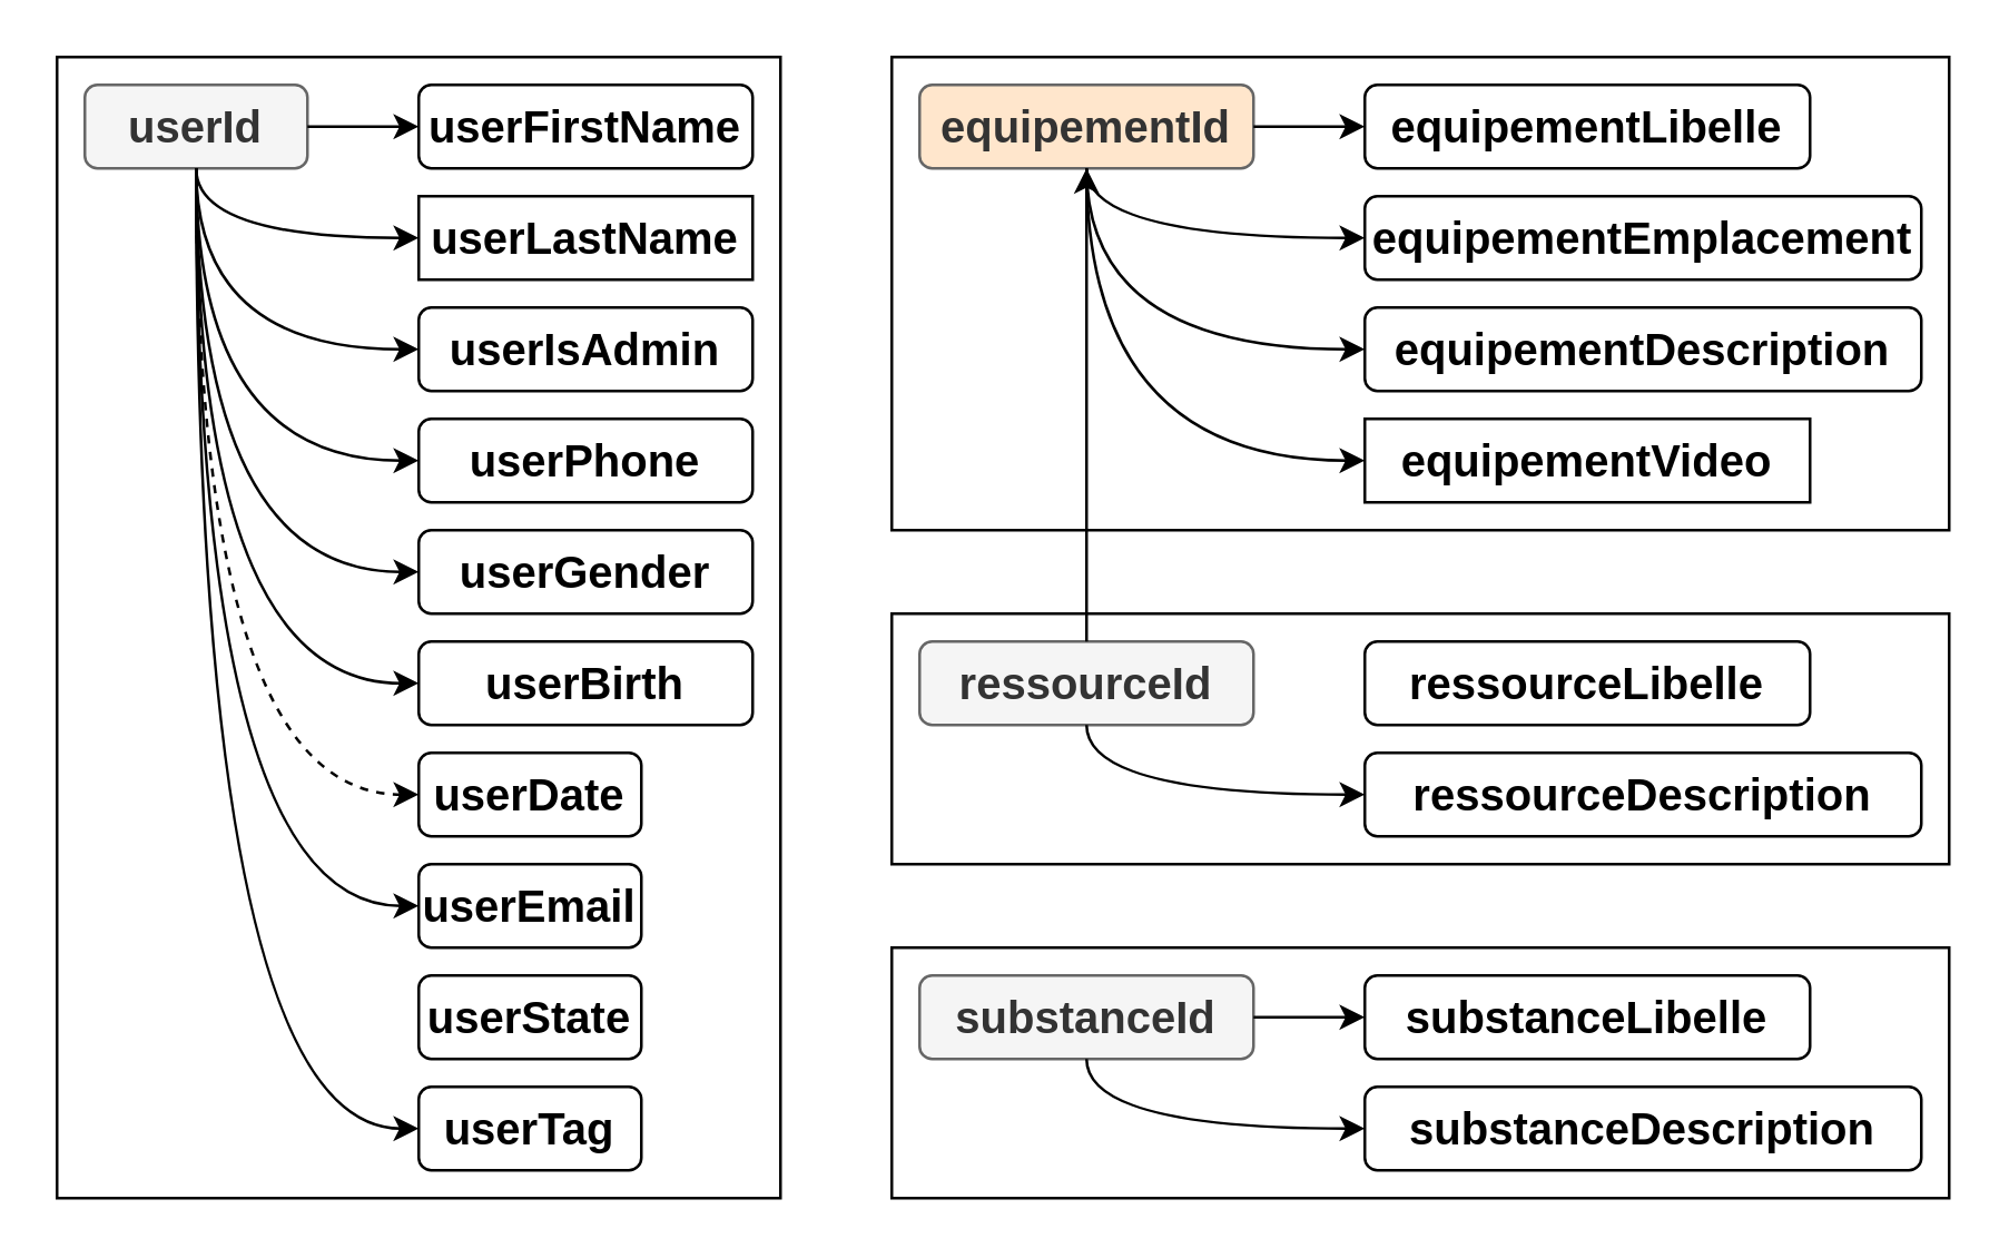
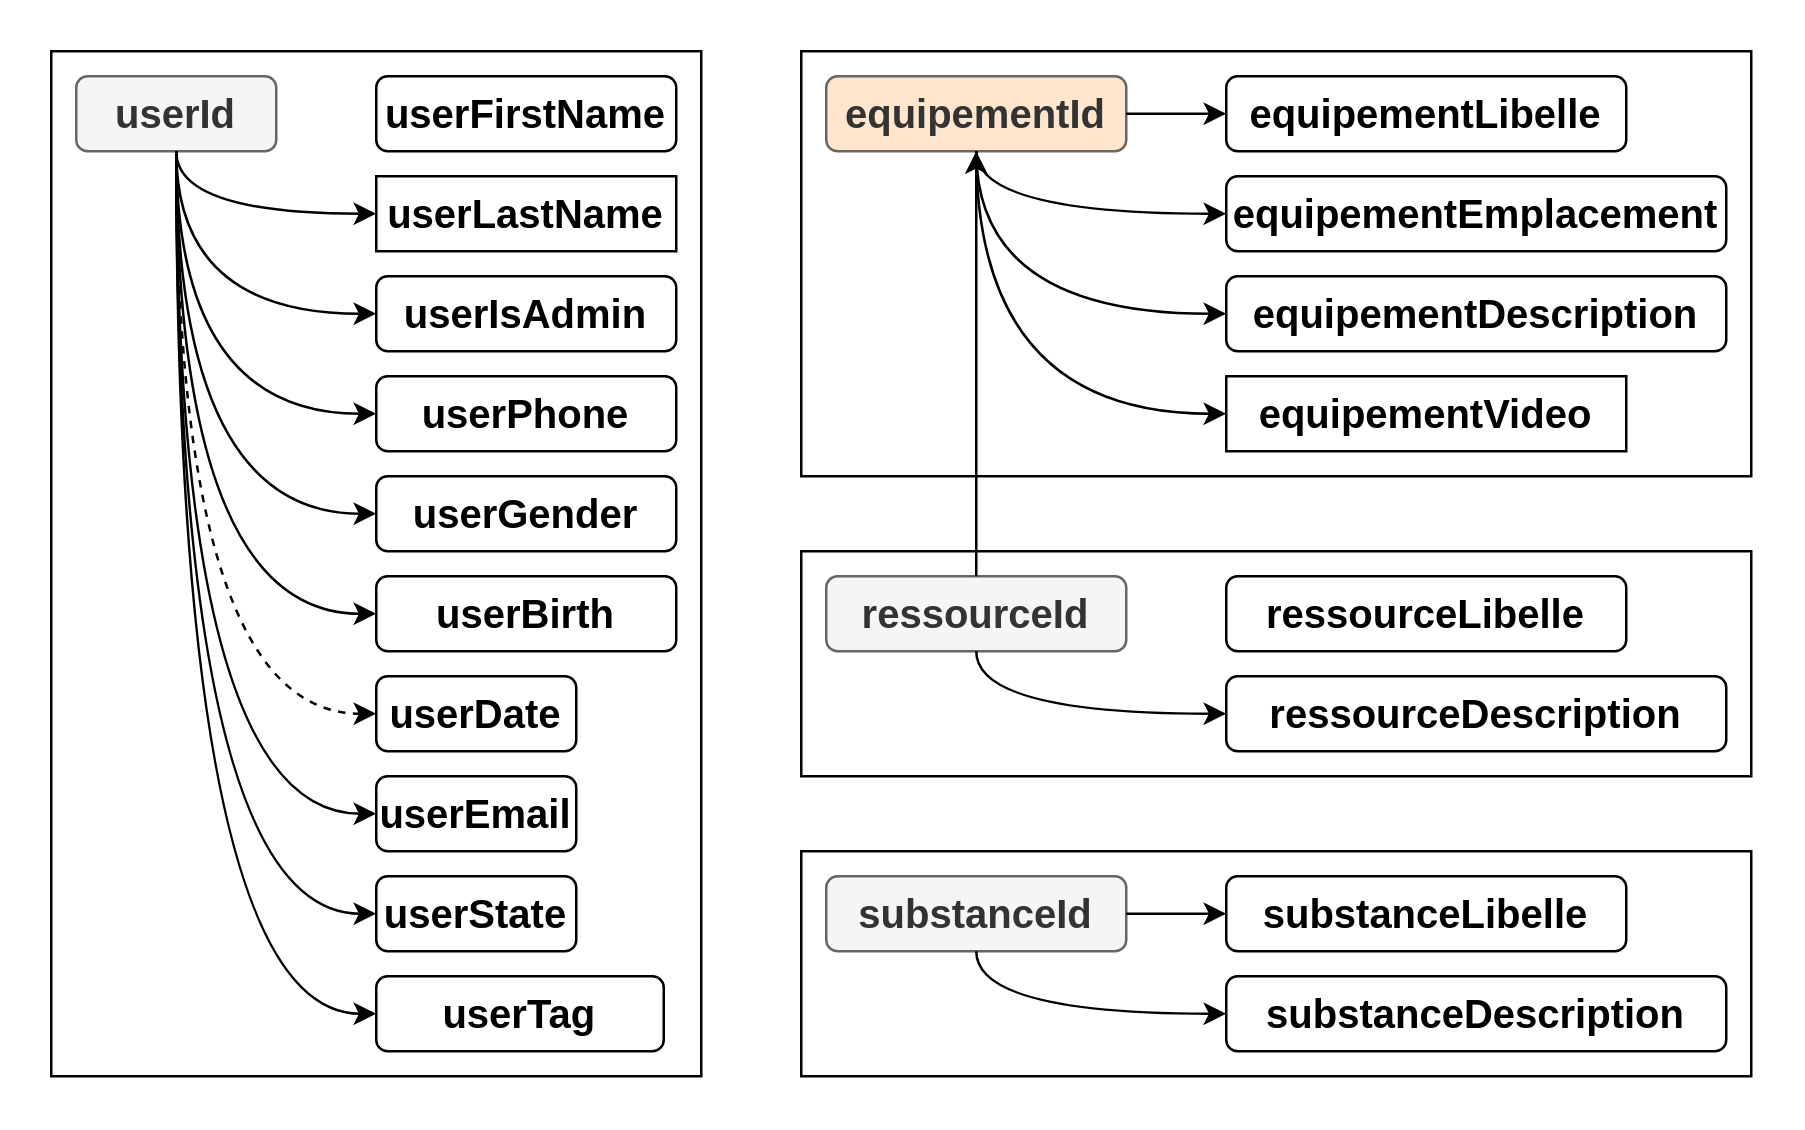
  <mxCell id="0" />
  <mxCell id="1" parent="0" />
  <mxCell id="2" value="" style="group" vertex="1" connectable="0" parent="1"><mxGeometry x="20" y="20" width="260" height="410" as="geometry" /></mxCell>
  <mxCell id="3" value="" style="rounded=0;whiteSpace=wrap;html=1;fillColor=none;" vertex="1" parent="2"><mxGeometry width="260" height="410" as="geometry" /></mxCell>
  <mxCell id="4" value="&lt;b&gt;&lt;font style=&quot;font-size: 16px&quot;&gt;userId&lt;/font&gt;&lt;/b&gt;" style="rounded=1;whiteSpace=wrap;html=1;fillColor=#f5f5f5;fontColor=#333333;strokeColor=#666666;" vertex="1" parent="2"><mxGeometry x="10" y="10" width="80" height="30" as="geometry" /></mxCell>
  <mxCell id="5" value="&lt;b&gt;&lt;font style=&quot;font-size: 16px&quot;&gt;userDate&lt;/font&gt;&lt;/b&gt;" style="rounded=1;whiteSpace=wrap;html=1;fillColor=none;" vertex="1" parent="2"><mxGeometry x="130" y="250" width="80" height="30" as="geometry" /></mxCell>
  <mxCell id="6" style="rounded=0;orthogonalLoop=1;jettySize=auto;html=1;edgeStyle=orthogonalEdgeStyle;curved=1;dashed=1;" edge="1" parent="2" source="4" target="5"><mxGeometry relative="1" as="geometry"><Array as="points"><mxPoint x="50" y="265" /></Array></mxGeometry></mxCell>
+ <mxCell id="7" style="rounded=0;orthogonalLoop=1;jettySize=auto;html=1;edgeStyle=orthogonalEdgeStyle;curved=1;" edge="1" parent="2" target="8" source="4"><mxGeometry relative="1" as="geometry"><mxPoint x="90" y="65" as="sourcePoint" /><Array as="points"><mxPoint x="50" y="345" /></Array></mxGeometry></mxCell>
  <mxCell id="8" value="&lt;b&gt;&lt;font style=&quot;font-size: 16px&quot;&gt;userState&lt;/font&gt;&lt;/b&gt;" style="rounded=1;whiteSpace=wrap;html=1;fillColor=none;" vertex="1" parent="2"><mxGeometry x="130" y="330" width="80" height="30" as="geometry" /></mxCell>
  <mxCell id="9" style="rounded=0;orthogonalLoop=1;jettySize=auto;html=1;edgeStyle=orthogonalEdgeStyle;curved=1;" edge="1" parent="2" target="10" source="4"><mxGeometry relative="1" as="geometry"><mxPoint x="90" y="105" as="sourcePoint" /><Array as="points"><mxPoint x="50" y="105" /></Array></mxGeometry></mxCell>
  <mxCell id="10" value="&lt;b&gt;&lt;font style=&quot;font-size: 16px&quot;&gt;userIsAdmin&lt;/font&gt;&lt;/b&gt;" style="rounded=1;whiteSpace=wrap;html=1;fillColor=none;" vertex="1" parent="2"><mxGeometry x="130" y="90" width="120" height="30" as="geometry" /></mxCell>
- <mxCell id="11" style="rounded=0;orthogonalLoop=1;jettySize=auto;html=1;edgeStyle=orthogonalEdgeStyle;curved=1;" edge="1" parent="2" target="12" source="4"><mxGeometry relative="1" as="geometry"><mxPoint x="72.5" y="80" as="sourcePoint" /></mxGeometry></mxCell>
  <mxCell id="12" value="&lt;b&gt;&lt;font style=&quot;font-size: 16px&quot;&gt;userFirstName&lt;/font&gt;&lt;/b&gt;" style="rounded=1;whiteSpace=wrap;html=1;fillColor=none;" vertex="1" parent="2"><mxGeometry x="130" y="10" width="120" height="30" as="geometry" /></mxCell>
  <mxCell id="13" style="rounded=0;orthogonalLoop=1;jettySize=auto;html=1;edgeStyle=orthogonalEdgeStyle;curved=1;" edge="1" parent="2" target="14" source="4"><mxGeometry relative="1" as="geometry"><mxPoint x="72.5" y="120" as="sourcePoint" /><Array as="points"><mxPoint x="50" y="65" /></Array></mxGeometry></mxCell>
  <mxCell id="14" value="&lt;b&gt;&lt;font style=&quot;font-size: 16px&quot;&gt;userLastName&lt;/font&gt;&lt;/b&gt;" style="whiteSpace=wrap;html=1;fillColor=none;rounded=0;" vertex="1" parent="2"><mxGeometry x="130" y="50" width="120" height="30" as="geometry" /></mxCell>
  <mxCell id="15" style="rounded=0;orthogonalLoop=1;jettySize=auto;html=1;edgeStyle=orthogonalEdgeStyle;curved=1;" edge="1" parent="2" target="16" source="4"><mxGeometry relative="1" as="geometry"><mxPoint x="72.5" y="160" as="sourcePoint" /><Array as="points"><mxPoint x="50" y="225" /></Array></mxGeometry></mxCell>
  <mxCell id="16" value="&lt;b&gt;&lt;font style=&quot;font-size: 16px&quot;&gt;userBirth&lt;/font&gt;&lt;/b&gt;" style="rounded=1;whiteSpace=wrap;html=1;fillColor=none;" vertex="1" parent="2"><mxGeometry x="130" y="210" width="120" height="30" as="geometry" /></mxCell>
  <mxCell id="17" style="rounded=0;orthogonalLoop=1;jettySize=auto;html=1;edgeStyle=orthogonalEdgeStyle;curved=1;" edge="1" parent="2" target="18" source="4"><mxGeometry relative="1" as="geometry"><mxPoint x="-47.5" y="160" as="sourcePoint" /><Array as="points"><mxPoint x="50" y="185" /></Array></mxGeometry></mxCell>
  <mxCell id="18" value="&lt;b&gt;&lt;font style=&quot;font-size: 16px&quot;&gt;userGender&lt;/font&gt;&lt;/b&gt;" style="rounded=1;whiteSpace=wrap;html=1;fillColor=none;" vertex="1" parent="2"><mxGeometry x="130" y="170" width="120" height="30" as="geometry" /></mxCell>
  <mxCell id="19" style="rounded=0;orthogonalLoop=1;jettySize=auto;html=1;edgeStyle=orthogonalEdgeStyle;curved=1;" edge="1" parent="2" target="20" source="4"><mxGeometry relative="1" as="geometry"><mxPoint x="-7.5" y="160" as="sourcePoint" /><Array as="points"><mxPoint x="50" y="305" /></Array></mxGeometry></mxCell>
  <mxCell id="20" value="&lt;b&gt;&lt;font style=&quot;font-size: 16px&quot;&gt;userEmail&lt;/font&gt;&lt;/b&gt;" style="rounded=1;whiteSpace=wrap;html=1;fillColor=none;" vertex="1" parent="2"><mxGeometry x="130" y="290" width="80" height="30" as="geometry" /></mxCell>
  <mxCell id="21" style="rounded=0;orthogonalLoop=1;jettySize=auto;html=1;edgeStyle=orthogonalEdgeStyle;curved=1;" edge="1" parent="2" target="22" source="4"><mxGeometry relative="1" as="geometry"><mxPoint y="110" as="sourcePoint" /><Array as="points"><mxPoint x="50" y="385" /></Array></mxGeometry></mxCell>
- <mxCell id="22" value="&lt;b&gt;&lt;font style=&quot;font-size: 16px&quot;&gt;userTag&lt;/font&gt;&lt;/b&gt;" style="rounded=1;whiteSpace=wrap;html=1;fillColor=none;" vertex="1" parent="2"><mxGeometry x="130" y="370" width="80" height="30" as="geometry" /></mxCell>
+ <mxCell id="22" value="&lt;b&gt;&lt;font style=&quot;font-size: 16px&quot;&gt;userTag&lt;/font&gt;&lt;/b&gt;" style="rounded=1;whiteSpace=wrap;html=1;fillColor=none;" vertex="1" parent="2"><mxGeometry x="130" y="370" width="115" height="30" as="geometry" /></mxCell>
  <mxCell id="23" style="rounded=0;orthogonalLoop=1;jettySize=auto;html=1;edgeStyle=orthogonalEdgeStyle;curved=1;" edge="1" parent="2" target="24" source="4"><mxGeometry relative="1" as="geometry"><mxPoint x="18.75" y="70" as="sourcePoint" /><Array as="points"><mxPoint x="50" y="145" /></Array></mxGeometry></mxCell>
  <mxCell id="24" value="&lt;b&gt;&lt;font style=&quot;font-size: 16px&quot;&gt;userPhone&lt;/font&gt;&lt;/b&gt;" style="rounded=1;whiteSpace=wrap;html=1;fillColor=none;" vertex="1" parent="2"><mxGeometry x="130" y="130" width="120" height="30" as="geometry" /></mxCell>
  <mxCell id="25" value="" style="group" vertex="1" connectable="0" parent="1"><mxGeometry x="320" y="20" width="380" height="170" as="geometry" /></mxCell>
  <mxCell id="26" value="" style="rounded=0;whiteSpace=wrap;html=1;fillColor=none;" vertex="1" parent="25"><mxGeometry width="380" height="170" as="geometry" /></mxCell>
  <mxCell id="27" value="&lt;b&gt;&lt;font style=&quot;font-size: 16px&quot;&gt;equipementId&lt;/font&gt;&lt;/b&gt;" style="rounded=1;whiteSpace=wrap;html=1;fillColor=#ffe6cc;fontColor=#333333;strokeColor=#666666;" vertex="1" parent="25"><mxGeometry x="10" y="10" width="120" height="30" as="geometry" /></mxCell>
  <mxCell id="28" style="rounded=0;orthogonalLoop=1;jettySize=auto;html=1;edgeStyle=orthogonalEdgeStyle;curved=1;" edge="1" parent="25" source="27" target="29"><mxGeometry relative="1" as="geometry"><mxPoint x="130" y="105" as="sourcePoint" /><Array as="points"><mxPoint x="70" y="105" /></Array></mxGeometry></mxCell>
  <mxCell id="29" value="&lt;b&gt;&lt;font style=&quot;font-size: 16px&quot;&gt;equipementDescription&lt;/font&gt;&lt;/b&gt;" style="rounded=1;whiteSpace=wrap;html=1;fillColor=none;" vertex="1" parent="25"><mxGeometry x="170" y="90" width="200" height="30" as="geometry" /></mxCell>
  <mxCell id="30" style="rounded=0;orthogonalLoop=1;jettySize=auto;html=1;edgeStyle=orthogonalEdgeStyle;curved=1;" edge="1" parent="25" source="27" target="31"><mxGeometry relative="1" as="geometry"><mxPoint x="112.5" y="80" as="sourcePoint" /></mxGeometry></mxCell>
  <mxCell id="31" value="&lt;b&gt;&lt;font style=&quot;font-size: 16px&quot;&gt;equipementLibelle&lt;/font&gt;&lt;/b&gt;" style="rounded=1;whiteSpace=wrap;html=1;fillColor=none;" vertex="1" parent="25"><mxGeometry x="170" y="10" width="160" height="30" as="geometry" /></mxCell>
  <mxCell id="32" style="rounded=0;orthogonalLoop=1;jettySize=auto;html=1;edgeStyle=orthogonalEdgeStyle;curved=1;" edge="1" parent="25" source="27" target="33"><mxGeometry relative="1" as="geometry"><mxPoint x="112.5" y="120" as="sourcePoint" /><Array as="points"><mxPoint x="70" y="65" /></Array></mxGeometry></mxCell>
  <mxCell id="33" value="&lt;b&gt;&lt;font style=&quot;font-size: 16px&quot;&gt;equipementEmplacement&lt;br&gt;&lt;/font&gt;&lt;/b&gt;" style="rounded=1;whiteSpace=wrap;html=1;fillColor=none;" vertex="1" parent="25"><mxGeometry x="170" y="50" width="200" height="30" as="geometry" /></mxCell>
  <mxCell id="34" style="rounded=0;orthogonalLoop=1;jettySize=auto;html=1;edgeStyle=orthogonalEdgeStyle;curved=1;" edge="1" parent="25" source="27" target="35"><mxGeometry relative="1" as="geometry"><mxPoint x="58.75" y="70" as="sourcePoint" /><Array as="points"><mxPoint x="70" y="145" /></Array></mxGeometry></mxCell>
  <mxCell id="35" value="&lt;b&gt;&lt;font style=&quot;font-size: 16px&quot;&gt;equipementVideo&lt;/font&gt;&lt;/b&gt;" style="whiteSpace=wrap;html=1;fillColor=none;rounded=0;" vertex="1" parent="25"><mxGeometry x="170" y="130" width="160" height="30" as="geometry" /></mxCell>
  <mxCell id="36" value="" style="group" vertex="1" connectable="0" parent="1"><mxGeometry x="320" y="220" width="380" height="90" as="geometry" /></mxCell>
  <mxCell id="37" value="" style="rounded=0;whiteSpace=wrap;html=1;fillColor=none;" vertex="1" parent="36"><mxGeometry width="380" height="90" as="geometry" /></mxCell>
  <mxCell id="38" value="&lt;b&gt;&lt;font style=&quot;font-size: 16px&quot;&gt;ressourceId&lt;/font&gt;&lt;/b&gt;" style="rounded=1;whiteSpace=wrap;html=1;fillColor=#f5f5f5;fontColor=#333333;strokeColor=#666666;" vertex="1" parent="36"><mxGeometry x="10" y="10" width="120" height="30" as="geometry" /></mxCell>
  <mxCell id="39" style="rounded=0;orthogonalLoop=1;jettySize=auto;html=1;edgeStyle=orthogonalEdgeStyle;curved=1;" edge="1" parent="36" source="38" target="27"><mxGeometry relative="1" as="geometry"><mxPoint x="112.5" y="80" as="sourcePoint" /></mxGeometry></mxCell>
  <mxCell id="40" value="&lt;b&gt;&lt;font style=&quot;font-size: 16px&quot;&gt;ressourceLibelle&lt;/font&gt;&lt;/b&gt;" style="rounded=1;whiteSpace=wrap;html=1;fillColor=none;" vertex="1" parent="36"><mxGeometry x="170" y="10" width="160" height="30" as="geometry" /></mxCell>
  <mxCell id="41" style="rounded=0;orthogonalLoop=1;jettySize=auto;html=1;edgeStyle=orthogonalEdgeStyle;curved=1;" edge="1" parent="36" source="38" target="42"><mxGeometry relative="1" as="geometry"><mxPoint x="112.5" y="120" as="sourcePoint" /><Array as="points"><mxPoint x="70" y="65" /></Array></mxGeometry></mxCell>
  <mxCell id="42" value="&lt;b&gt;&lt;font style=&quot;font-size: 16px&quot;&gt;ressourceDescription&lt;br&gt;&lt;/font&gt;&lt;/b&gt;" style="rounded=1;whiteSpace=wrap;html=1;fillColor=none;" vertex="1" parent="36"><mxGeometry x="170" y="50" width="200" height="30" as="geometry" /></mxCell>
  <mxCell id="43" value="" style="group" vertex="1" connectable="0" parent="1"><mxGeometry x="320" y="340" width="380" height="90" as="geometry" /></mxCell>
  <mxCell id="44" value="" style="rounded=0;whiteSpace=wrap;html=1;fillColor=none;" vertex="1" parent="43"><mxGeometry width="380" height="90" as="geometry" /></mxCell>
  <mxCell id="45" value="&lt;b&gt;&lt;font style=&quot;font-size: 16px&quot;&gt;substanceId&lt;/font&gt;&lt;/b&gt;" style="rounded=1;whiteSpace=wrap;html=1;fillColor=#f5f5f5;fontColor=#333333;strokeColor=#666666;" vertex="1" parent="43"><mxGeometry x="10" y="10" width="120" height="30" as="geometry" /></mxCell>
  <mxCell id="46" style="rounded=0;orthogonalLoop=1;jettySize=auto;html=1;edgeStyle=orthogonalEdgeStyle;curved=1;" edge="1" parent="43" source="45" target="47"><mxGeometry relative="1" as="geometry"><mxPoint x="112.5" y="80" as="sourcePoint" /></mxGeometry></mxCell>
  <mxCell id="47" value="&lt;b&gt;&lt;font style=&quot;font-size: 16px&quot;&gt;substanceLibelle&lt;/font&gt;&lt;/b&gt;" style="rounded=1;whiteSpace=wrap;html=1;fillColor=none;" vertex="1" parent="43"><mxGeometry x="170" y="10" width="160" height="30" as="geometry" /></mxCell>
  <mxCell id="48" style="rounded=0;orthogonalLoop=1;jettySize=auto;html=1;edgeStyle=orthogonalEdgeStyle;curved=1;" edge="1" parent="43" source="45" target="49"><mxGeometry relative="1" as="geometry"><mxPoint x="112.5" y="120" as="sourcePoint" /><Array as="points"><mxPoint x="70" y="65" /></Array></mxGeometry></mxCell>
  <mxCell id="49" value="&lt;b&gt;&lt;font style=&quot;font-size: 16px&quot;&gt;substanceDescription&lt;br&gt;&lt;/font&gt;&lt;/b&gt;" style="rounded=1;whiteSpace=wrap;html=1;fillColor=none;" vertex="1" parent="43"><mxGeometry x="170" y="50" width="200" height="30" as="geometry" /></mxCell>
